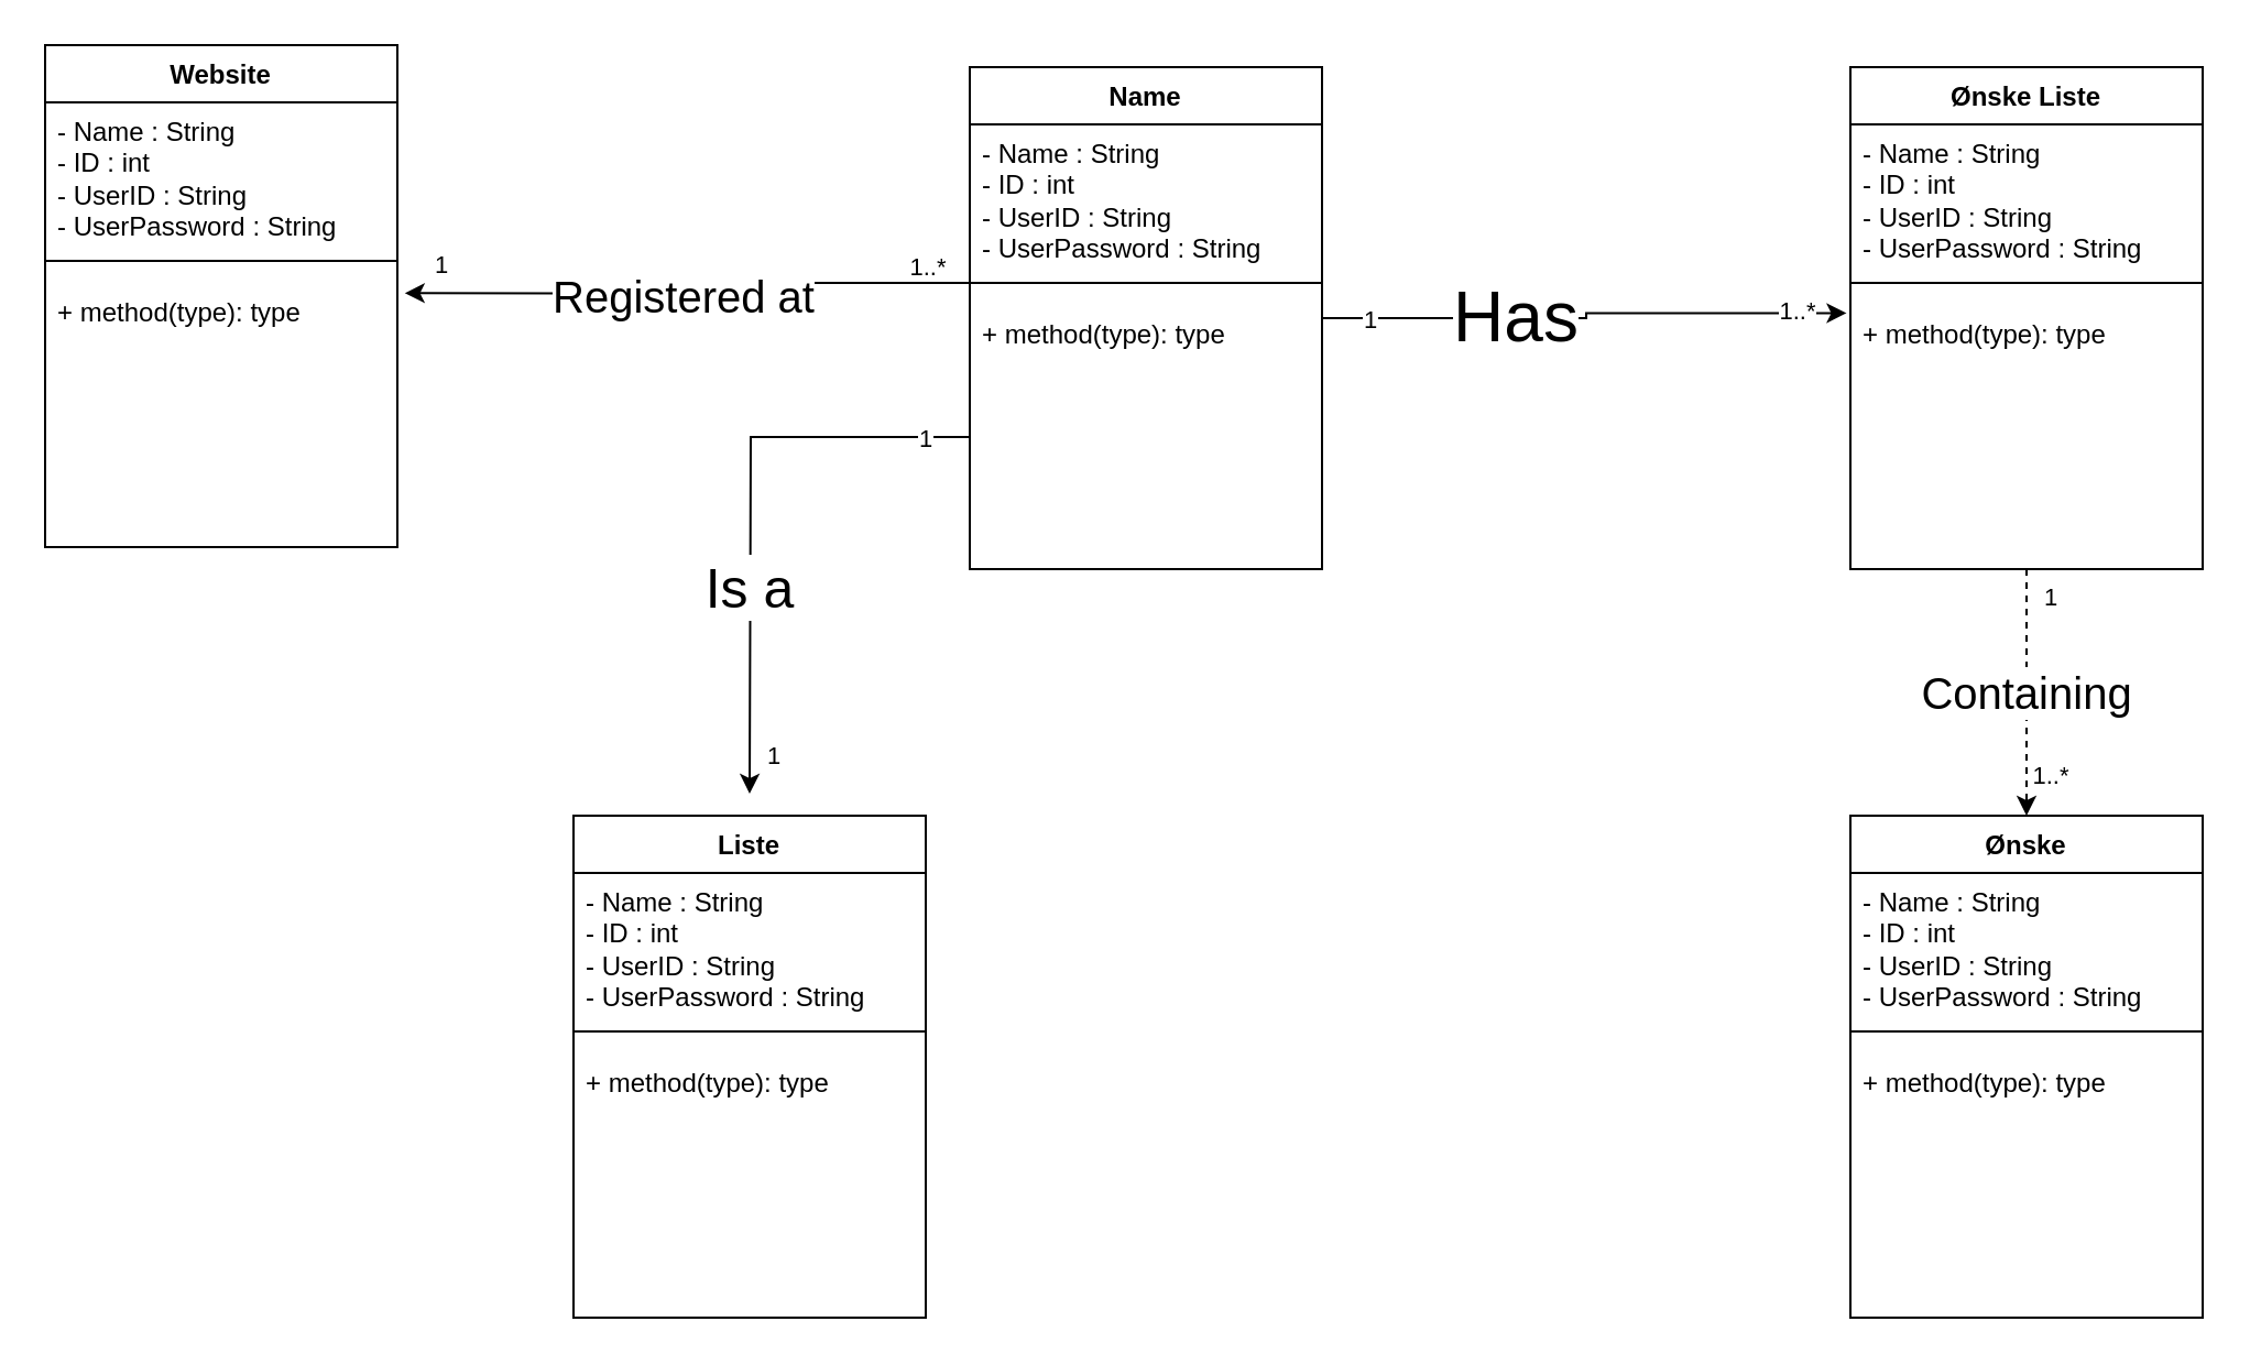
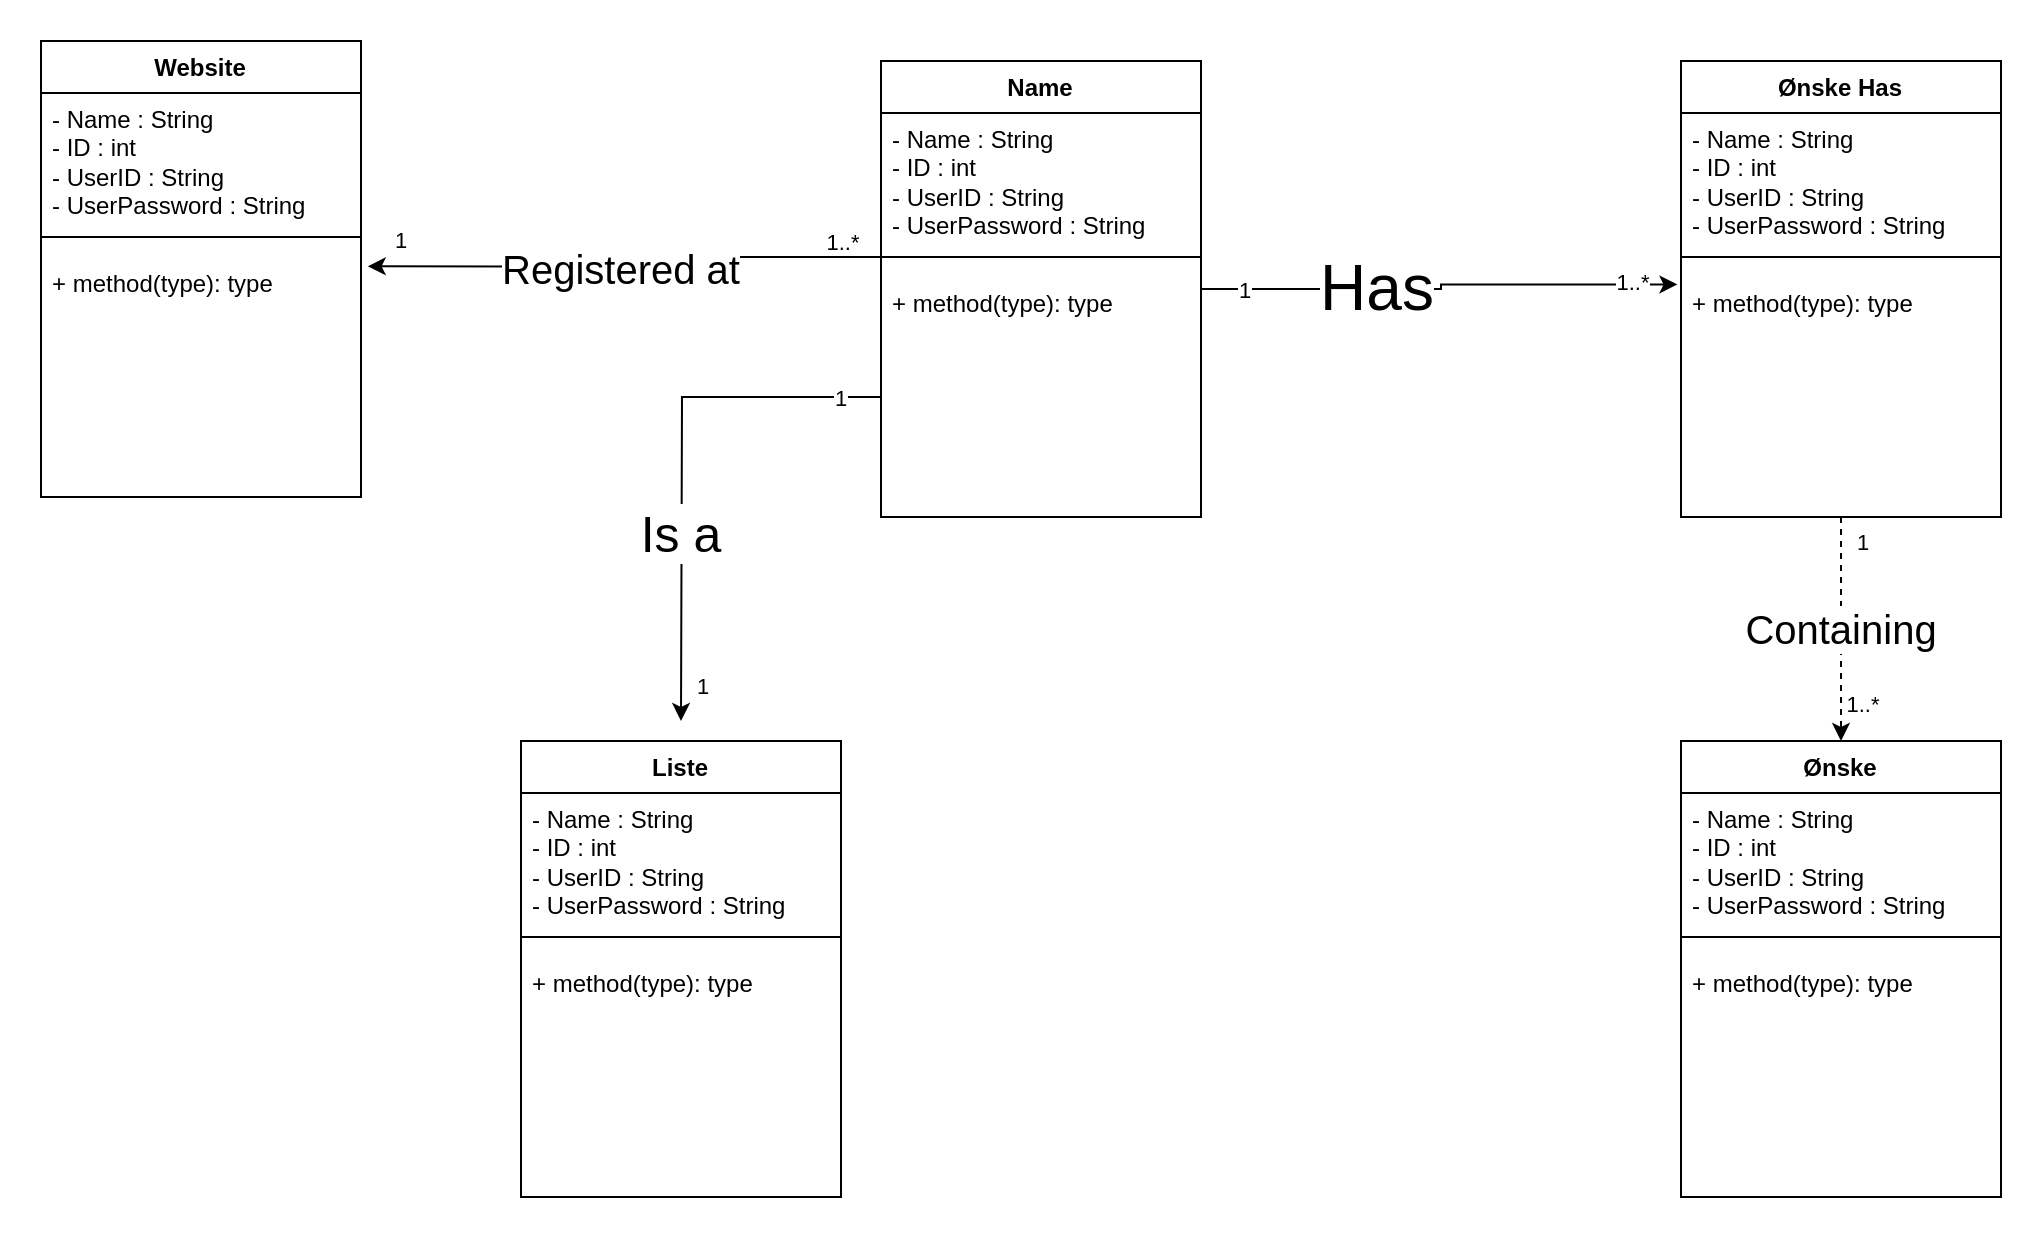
  <mxCell id="0" />
  <mxCell id="1" parent="0" />
  <mxCell id="2" style="edgeStyle=orthogonalEdgeStyle;rounded=0;orthogonalLoop=1;jettySize=auto;html=1;entryX=-0.011;entryY=0.031;entryDx=0;entryDy=0;entryPerimeter=0;" edge="1" parent="1" source="6" target="21"><mxGeometry relative="1" as="geometry" /></mxCell>
  <mxCell id="3" value="&lt;font style=&quot;font-size: 32px;&quot;&gt;Has&lt;/font&gt;" style="edgeLabel;html=1;align=center;verticalAlign=middle;resizable=0;points=[];" vertex="1" connectable="0" parent="2"><mxGeometry x="-0.277" y="1" relative="1" as="geometry"><mxPoint as="offset" /></mxGeometry></mxCell>
  <mxCell id="4" value="1" style="edgeLabel;html=1;align=center;verticalAlign=middle;resizable=0;points=[];" vertex="1" connectable="0" parent="2"><mxGeometry x="-0.825" relative="1" as="geometry"><mxPoint as="offset" /></mxGeometry></mxCell>
  <mxCell id="5" value="1..*" style="edgeLabel;html=1;align=center;verticalAlign=middle;resizable=0;points=[];" vertex="1" connectable="0" parent="2"><mxGeometry x="0.815" y="1" relative="1" as="geometry"><mxPoint as="offset" /></mxGeometry></mxCell>
  <mxCell id="6" value="Name" style="swimlane;fontStyle=1;align=center;verticalAlign=top;childLayout=stackLayout;horizontal=1;startSize=26;horizontalStack=0;resizeParent=1;resizeParentMax=0;resizeLast=0;collapsible=1;marginBottom=0;whiteSpace=wrap;html=1;" vertex="1" parent="1"><mxGeometry x="440" y="30" width="160" height="228" as="geometry" /></mxCell>
  <mxCell id="7" value="- Name : String&lt;div&gt;- ID : int&lt;/div&gt;&lt;div&gt;- UserID : String&lt;/div&gt;&lt;div&gt;- UserPassword : String&lt;/div&gt;" style="text;strokeColor=none;fillColor=none;align=left;verticalAlign=top;spacingLeft=4;spacingRight=4;overflow=hidden;rotatable=0;points=[[0,0.5],[1,0.5]];portConstraint=eastwest;whiteSpace=wrap;html=1;" vertex="1" parent="6"><mxGeometry y="26" width="160" height="62" as="geometry" /></mxCell>
  <mxCell id="8" value="" style="line;strokeWidth=1;fillColor=none;align=left;verticalAlign=middle;spacingTop=-1;spacingLeft=3;spacingRight=3;rotatable=0;labelPosition=right;points=[];portConstraint=eastwest;strokeColor=inherit;" vertex="1" parent="6"><mxGeometry y="88" width="160" height="20" as="geometry" /></mxCell>
  <mxCell id="9" value="+ method(type): type" style="text;strokeColor=none;fillColor=none;align=left;verticalAlign=top;spacingLeft=4;spacingRight=4;overflow=hidden;rotatable=0;points=[[0,0.5],[1,0.5]];portConstraint=eastwest;whiteSpace=wrap;html=1;" vertex="1" parent="6"><mxGeometry y="108" width="160" height="120" as="geometry" /></mxCell>
  <mxCell id="10" value="Ønske" style="swimlane;fontStyle=1;align=center;verticalAlign=top;childLayout=stackLayout;horizontal=1;startSize=26;horizontalStack=0;resizeParent=1;resizeParentMax=0;resizeLast=0;collapsible=1;marginBottom=0;whiteSpace=wrap;html=1;" vertex="1" parent="1"><mxGeometry x="840" y="370" width="160" height="228" as="geometry" /></mxCell>
  <mxCell id="11" value="- Name : String&lt;div&gt;- ID : int&lt;/div&gt;&lt;div&gt;- UserID : String&lt;/div&gt;&lt;div&gt;- UserPassword : String&lt;/div&gt;" style="text;strokeColor=none;fillColor=none;align=left;verticalAlign=top;spacingLeft=4;spacingRight=4;overflow=hidden;rotatable=0;points=[[0,0.5],[1,0.5]];portConstraint=eastwest;whiteSpace=wrap;html=1;" vertex="1" parent="10"><mxGeometry y="26" width="160" height="62" as="geometry" /></mxCell>
  <mxCell id="12" value="" style="line;strokeWidth=1;fillColor=none;align=left;verticalAlign=middle;spacingTop=-1;spacingLeft=3;spacingRight=3;rotatable=0;labelPosition=right;points=[];portConstraint=eastwest;strokeColor=inherit;" vertex="1" parent="10"><mxGeometry y="88" width="160" height="20" as="geometry" /></mxCell>
  <mxCell id="13" value="+ method(type): type" style="text;strokeColor=none;fillColor=none;align=left;verticalAlign=top;spacingLeft=4;spacingRight=4;overflow=hidden;rotatable=0;points=[[0,0.5],[1,0.5]];portConstraint=eastwest;whiteSpace=wrap;html=1;" vertex="1" parent="10"><mxGeometry y="108" width="160" height="120" as="geometry" /></mxCell>
  <mxCell id="14" style="edgeStyle=orthogonalEdgeStyle;rounded=0;orthogonalLoop=1;jettySize=auto;html=1;entryX=0.5;entryY=0;entryDx=0;entryDy=0;dashed=1;" edge="1" parent="1" source="18" target="10"><mxGeometry relative="1" as="geometry" /></mxCell>
  <mxCell id="15" value="&lt;font style=&quot;font-size: 20px;&quot;&gt;Containing&lt;/font&gt;" style="edgeLabel;html=1;align=center;verticalAlign=middle;resizable=0;points=[];" vertex="1" connectable="0" parent="14"><mxGeometry x="-0.032" y="-1" relative="1" as="geometry"><mxPoint y="1" as="offset" /></mxGeometry></mxCell>
  <mxCell id="16" value="1" style="edgeLabel;html=1;align=center;verticalAlign=middle;resizable=0;points=[];" vertex="1" connectable="0" parent="14"><mxGeometry x="-0.875" relative="1" as="geometry"><mxPoint x="10" y="5" as="offset" /></mxGeometry></mxCell>
  <mxCell id="17" value="1..*" style="edgeLabel;html=1;align=center;verticalAlign=middle;resizable=0;points=[];" vertex="1" connectable="0" parent="14"><mxGeometry x="0.652" relative="1" as="geometry"><mxPoint x="10" as="offset" /></mxGeometry></mxCell>
- <mxCell id="18" value="Ønske Liste" style="swimlane;fontStyle=1;align=center;verticalAlign=top;childLayout=stackLayout;horizontal=1;startSize=26;horizontalStack=0;resizeParent=1;resizeParentMax=0;resizeLast=0;collapsible=1;marginBottom=0;whiteSpace=wrap;html=1;" vertex="1" parent="1"><mxGeometry x="840" y="30" width="160" height="228" as="geometry" /></mxCell>
+ <mxCell id="18" value="Ønske Has" style="swimlane;fontStyle=1;align=center;verticalAlign=top;childLayout=stackLayout;horizontal=1;startSize=26;horizontalStack=0;resizeParent=1;resizeParentMax=0;resizeLast=0;collapsible=1;marginBottom=0;whiteSpace=wrap;html=1;" vertex="1" parent="1"><mxGeometry x="840" y="30" width="160" height="228" as="geometry" /></mxCell>
  <mxCell id="19" value="- Name : String&lt;div&gt;- ID : int&lt;/div&gt;&lt;div&gt;- UserID : String&lt;/div&gt;&lt;div&gt;- UserPassword : String&lt;/div&gt;" style="text;strokeColor=none;fillColor=none;align=left;verticalAlign=top;spacingLeft=4;spacingRight=4;overflow=hidden;rotatable=0;points=[[0,0.5],[1,0.5]];portConstraint=eastwest;whiteSpace=wrap;html=1;" vertex="1" parent="18"><mxGeometry y="26" width="160" height="62" as="geometry" /></mxCell>
  <mxCell id="20" value="" style="line;strokeWidth=1;fillColor=none;align=left;verticalAlign=middle;spacingTop=-1;spacingLeft=3;spacingRight=3;rotatable=0;labelPosition=right;points=[];portConstraint=eastwest;strokeColor=inherit;" vertex="1" parent="18"><mxGeometry y="88" width="160" height="20" as="geometry" /></mxCell>
  <mxCell id="21" value="+ method(type): type" style="text;strokeColor=none;fillColor=none;align=left;verticalAlign=top;spacingLeft=4;spacingRight=4;overflow=hidden;rotatable=0;points=[[0,0.5],[1,0.5]];portConstraint=eastwest;whiteSpace=wrap;html=1;" vertex="1" parent="18"><mxGeometry y="108" width="160" height="120" as="geometry" /></mxCell>
  <mxCell id="22" value="Website" style="swimlane;fontStyle=1;align=center;verticalAlign=top;childLayout=stackLayout;horizontal=1;startSize=26;horizontalStack=0;resizeParent=1;resizeParentMax=0;resizeLast=0;collapsible=1;marginBottom=0;whiteSpace=wrap;html=1;" vertex="1" parent="1"><mxGeometry x="20" y="20" width="160" height="228" as="geometry" /></mxCell>
  <mxCell id="23" value="- Name : String&lt;div&gt;- ID : int&lt;/div&gt;&lt;div&gt;- UserID : String&lt;/div&gt;&lt;div&gt;- UserPassword : String&lt;/div&gt;" style="text;strokeColor=none;fillColor=none;align=left;verticalAlign=top;spacingLeft=4;spacingRight=4;overflow=hidden;rotatable=0;points=[[0,0.5],[1,0.5]];portConstraint=eastwest;whiteSpace=wrap;html=1;" vertex="1" parent="22"><mxGeometry y="26" width="160" height="62" as="geometry" /></mxCell>
  <mxCell id="24" value="" style="line;strokeWidth=1;fillColor=none;align=left;verticalAlign=middle;spacingTop=-1;spacingLeft=3;spacingRight=3;rotatable=0;labelPosition=right;points=[];portConstraint=eastwest;strokeColor=inherit;" vertex="1" parent="22"><mxGeometry y="88" width="160" height="20" as="geometry" /></mxCell>
  <mxCell id="25" value="+ method(type): type" style="text;strokeColor=none;fillColor=none;align=left;verticalAlign=top;spacingLeft=4;spacingRight=4;overflow=hidden;rotatable=0;points=[[0,0.5],[1,0.5]];portConstraint=eastwest;whiteSpace=wrap;html=1;" vertex="1" parent="22"><mxGeometry y="108" width="160" height="120" as="geometry" /></mxCell>
  <mxCell id="26" style="edgeStyle=orthogonalEdgeStyle;rounded=0;orthogonalLoop=1;jettySize=auto;html=1;entryX=1.021;entryY=0.039;entryDx=0;entryDy=0;entryPerimeter=0;" edge="1" parent="1" source="8" target="25"><mxGeometry relative="1" as="geometry" /></mxCell>
  <mxCell id="27" value="&lt;font style=&quot;font-size: 20px;&quot;&gt;Registered at&lt;/font&gt;" style="edgeLabel;html=1;align=center;verticalAlign=middle;resizable=0;points=[];" vertex="1" connectable="0" parent="26"><mxGeometry x="0.03" y="1" relative="1" as="geometry"><mxPoint as="offset" /></mxGeometry></mxCell>
  <mxCell id="28" value="1..*" style="edgeLabel;html=1;align=center;verticalAlign=middle;resizable=0;points=[];" vertex="1" connectable="0" parent="26"><mxGeometry x="-0.92" y="-1" relative="1" as="geometry"><mxPoint x="-10" y="-7" as="offset" /></mxGeometry></mxCell>
  <mxCell id="29" value="1" style="edgeLabel;html=1;align=center;verticalAlign=middle;resizable=0;points=[];" vertex="1" connectable="0" parent="26"><mxGeometry x="0.774" relative="1" as="geometry"><mxPoint x="-13" y="-13" as="offset" /></mxGeometry></mxCell>
  <mxCell id="30" value="Liste" style="swimlane;fontStyle=1;align=center;verticalAlign=top;childLayout=stackLayout;horizontal=1;startSize=26;horizontalStack=0;resizeParent=1;resizeParentMax=0;resizeLast=0;collapsible=1;marginBottom=0;whiteSpace=wrap;html=1;" vertex="1" parent="1"><mxGeometry x="260" y="370" width="160" height="228" as="geometry" /></mxCell>
  <mxCell id="31" value="- Name : String&lt;div&gt;- ID : int&lt;/div&gt;&lt;div&gt;- UserID : String&lt;/div&gt;&lt;div&gt;- UserPassword : String&lt;/div&gt;" style="text;strokeColor=none;fillColor=none;align=left;verticalAlign=top;spacingLeft=4;spacingRight=4;overflow=hidden;rotatable=0;points=[[0,0.5],[1,0.5]];portConstraint=eastwest;whiteSpace=wrap;html=1;" vertex="1" parent="30"><mxGeometry y="26" width="160" height="62" as="geometry" /></mxCell>
  <mxCell id="32" value="" style="line;strokeWidth=1;fillColor=none;align=left;verticalAlign=middle;spacingTop=-1;spacingLeft=3;spacingRight=3;rotatable=0;labelPosition=right;points=[];portConstraint=eastwest;strokeColor=inherit;" vertex="1" parent="30"><mxGeometry y="88" width="160" height="20" as="geometry" /></mxCell>
  <mxCell id="33" value="+ method(type): type" style="text;strokeColor=none;fillColor=none;align=left;verticalAlign=top;spacingLeft=4;spacingRight=4;overflow=hidden;rotatable=0;points=[[0,0.5],[1,0.5]];portConstraint=eastwest;whiteSpace=wrap;html=1;" vertex="1" parent="30"><mxGeometry y="108" width="160" height="120" as="geometry" /></mxCell>
  <mxCell id="34" style="edgeStyle=orthogonalEdgeStyle;rounded=0;orthogonalLoop=1;jettySize=auto;html=1;" edge="1" parent="1" source="9"><mxGeometry relative="1" as="geometry"><mxPoint x="340" y="360" as="targetPoint" /></mxGeometry></mxCell>
  <mxCell id="35" value="&lt;font style=&quot;font-size: 25px;&quot;&gt;Is a&lt;/font&gt;" style="edgeLabel;html=1;align=center;verticalAlign=middle;resizable=0;points=[];" vertex="1" connectable="0" parent="34"><mxGeometry x="0.275" relative="1" as="geometry"><mxPoint x="-1" as="offset" /></mxGeometry></mxCell>
  <mxCell id="36" value="1" style="edgeLabel;html=1;align=center;verticalAlign=middle;resizable=0;points=[];" vertex="1" connectable="0" parent="34"><mxGeometry x="0.865" y="1" relative="1" as="geometry"><mxPoint x="9" as="offset" /></mxGeometry></mxCell>
  <mxCell id="37" value="1" style="edgeLabel;html=1;align=center;verticalAlign=middle;resizable=0;points=[];" vertex="1" connectable="0" parent="34"><mxGeometry x="-0.841" relative="1" as="geometry"><mxPoint as="offset" /></mxGeometry></mxCell>
